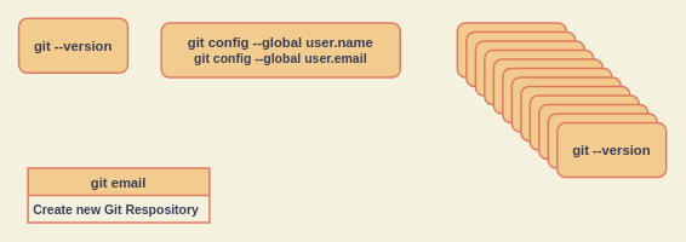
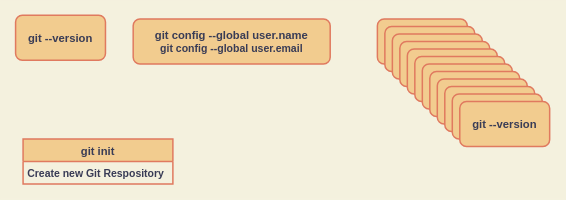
  <mxCell id="0" />
  <mxCell id="1" parent="0" />
  <mxCell id="2" value="&lt;h3&gt;&lt;font style=&quot;font-size: 15px&quot;&gt;git --version&lt;/font&gt;&lt;/h3&gt;" style="rounded=1;whiteSpace=wrap;html=1;fillColor=#F2CC8F;strokeColor=#E07A5F;fontColor=#393C56;strokeWidth=2;shadow=0;glass=0;sketch=0;" vertex="1" parent="1"><mxGeometry x="20" y="20" width="120" height="60" as="geometry" /></mxCell>
  <mxCell id="3" value="&lt;h3&gt;&lt;font style=&quot;font-size: 15px&quot;&gt;git config --global user.name&lt;br&gt;&lt;/font&gt;git config --global user.email&lt;/h3&gt;" style="rounded=1;whiteSpace=wrap;html=1;fillColor=#F2CC8F;strokeColor=#E07A5F;fontColor=#393C56;strokeWidth=2;shadow=0;glass=0;sketch=0;" vertex="1" parent="1"><mxGeometry x="177" y="25" width="263" height="60" as="geometry" /></mxCell>
  <mxCell id="4" value="&lt;h3&gt;&lt;font style=&quot;font-size: 15px&quot;&gt;git --version&lt;/font&gt;&lt;/h3&gt;" style="rounded=1;whiteSpace=wrap;html=1;fillColor=#F2CC8F;strokeColor=#E07A5F;fontColor=#393C56;strokeWidth=2;shadow=0;glass=0;sketch=0;" vertex="1" parent="1"><mxGeometry x="503" y="25" width="120" height="60" as="geometry" /></mxCell>
  <mxCell id="5" value="&lt;h3&gt;&lt;font style=&quot;font-size: 15px&quot;&gt;git --version&lt;/font&gt;&lt;/h3&gt;" style="rounded=1;whiteSpace=wrap;html=1;fillColor=#F2CC8F;strokeColor=#E07A5F;fontColor=#393C56;strokeWidth=2;shadow=0;glass=0;sketch=0;" vertex="1" parent="1"><mxGeometry x="513" y="35" width="120" height="60" as="geometry" /></mxCell>
  <mxCell id="6" value="&lt;h3&gt;&lt;font style=&quot;font-size: 15px&quot;&gt;git --version&lt;/font&gt;&lt;/h3&gt;" style="rounded=1;whiteSpace=wrap;html=1;fillColor=#F2CC8F;strokeColor=#E07A5F;fontColor=#393C56;strokeWidth=2;shadow=0;glass=0;sketch=0;" vertex="1" parent="1"><mxGeometry x="523" y="45" width="120" height="60" as="geometry" /></mxCell>
  <mxCell id="7" value="&lt;h3&gt;&lt;font style=&quot;font-size: 15px&quot;&gt;git --version&lt;/font&gt;&lt;/h3&gt;" style="rounded=1;whiteSpace=wrap;html=1;fillColor=#F2CC8F;strokeColor=#E07A5F;fontColor=#393C56;strokeWidth=2;shadow=0;glass=0;sketch=0;" vertex="1" parent="1"><mxGeometry x="533" y="55" width="120" height="60" as="geometry" /></mxCell>
  <mxCell id="8" value="&lt;h3&gt;&lt;font style=&quot;font-size: 15px&quot;&gt;git --version&lt;/font&gt;&lt;/h3&gt;" style="rounded=1;whiteSpace=wrap;html=1;fillColor=#F2CC8F;strokeColor=#E07A5F;fontColor=#393C56;strokeWidth=2;shadow=0;glass=0;sketch=0;" vertex="1" parent="1"><mxGeometry x="543" y="65" width="120" height="60" as="geometry" /></mxCell>
  <mxCell id="9" value="&lt;h3&gt;&lt;font style=&quot;font-size: 15px&quot;&gt;git --version&lt;/font&gt;&lt;/h3&gt;" style="rounded=1;whiteSpace=wrap;html=1;fillColor=#F2CC8F;strokeColor=#E07A5F;fontColor=#393C56;strokeWidth=2;shadow=0;glass=0;sketch=0;" vertex="1" parent="1"><mxGeometry x="553" y="75" width="120" height="60" as="geometry" /></mxCell>
  <mxCell id="10" value="&lt;h3&gt;&lt;font style=&quot;font-size: 15px&quot;&gt;git --version&lt;/font&gt;&lt;/h3&gt;" style="rounded=1;whiteSpace=wrap;html=1;fillColor=#F2CC8F;strokeColor=#E07A5F;fontColor=#393C56;strokeWidth=2;shadow=0;glass=0;sketch=0;" vertex="1" parent="1"><mxGeometry x="563" y="85" width="120" height="60" as="geometry" /></mxCell>
  <mxCell id="11" value="&lt;h3&gt;&lt;font style=&quot;font-size: 15px&quot;&gt;git --version&lt;/font&gt;&lt;/h3&gt;" style="rounded=1;whiteSpace=wrap;html=1;fillColor=#F2CC8F;strokeColor=#E07A5F;fontColor=#393C56;strokeWidth=2;shadow=0;glass=0;sketch=0;" vertex="1" parent="1"><mxGeometry x="573" y="95" width="120" height="60" as="geometry" /></mxCell>
  <mxCell id="12" value="&lt;h3&gt;&lt;font style=&quot;font-size: 15px&quot;&gt;git --version&lt;/font&gt;&lt;/h3&gt;" style="rounded=1;whiteSpace=wrap;html=1;fillColor=#F2CC8F;strokeColor=#E07A5F;fontColor=#393C56;strokeWidth=2;shadow=0;glass=0;sketch=0;" vertex="1" parent="1"><mxGeometry x="583" y="105" width="120" height="60" as="geometry" /></mxCell>
  <mxCell id="13" value="&lt;h3&gt;&lt;font style=&quot;font-size: 15px&quot;&gt;git --version&lt;/font&gt;&lt;/h3&gt;" style="rounded=1;whiteSpace=wrap;html=1;fillColor=#F2CC8F;strokeColor=#E07A5F;fontColor=#393C56;strokeWidth=2;shadow=0;glass=0;sketch=0;" vertex="1" parent="1"><mxGeometry x="593" y="115" width="120" height="60" as="geometry" /></mxCell>
  <mxCell id="14" value="&lt;h3&gt;&lt;font style=&quot;font-size: 15px&quot;&gt;git --version&lt;/font&gt;&lt;/h3&gt;" style="rounded=1;whiteSpace=wrap;html=1;fillColor=#F2CC8F;strokeColor=#E07A5F;fontColor=#393C56;strokeWidth=2;shadow=0;glass=0;sketch=0;" vertex="1" parent="1"><mxGeometry x="603" y="125" width="120" height="60" as="geometry" /></mxCell>
  <mxCell id="15" value="&lt;h3&gt;&lt;font style=&quot;font-size: 15px&quot;&gt;git --version&lt;/font&gt;&lt;/h3&gt;" style="rounded=1;whiteSpace=wrap;html=1;fillColor=#F2CC8F;strokeColor=#E07A5F;fontColor=#393C56;strokeWidth=2;shadow=0;glass=0;sketch=0;" vertex="1" parent="1"><mxGeometry x="613" y="135" width="120" height="60" as="geometry" /></mxCell>
- <mxCell id="16" value="git email" style="swimlane;fontStyle=1;childLayout=stackLayout;horizontal=1;startSize=30;horizontalStack=0;resizeParent=1;resizeParentMax=0;resizeLast=0;collapsible=1;marginBottom=0;rounded=0;shadow=0;glass=0;sketch=0;fontColor=#393C56;strokeColor=#E07A5F;strokeWidth=2;fillColor=#F2CC8F;fontSize=15;" vertex="1" parent="1"><mxGeometry x="30" y="185" width="200" height="60" as="geometry" /></mxCell>
+ <mxCell id="16" value="git init" style="swimlane;fontStyle=1;childLayout=stackLayout;horizontal=1;startSize=30;horizontalStack=0;resizeParent=1;resizeParentMax=0;resizeLast=0;collapsible=1;marginBottom=0;rounded=0;shadow=0;glass=0;sketch=0;fontColor=#393C56;strokeColor=#E07A5F;strokeWidth=2;fillColor=#F2CC8F;fontSize=15;" vertex="1" parent="1"><mxGeometry x="30" y="185" width="200" height="60" as="geometry" /></mxCell>
  <mxCell id="17" value="Create new Git Respository" style="text;strokeColor=none;fillColor=none;align=left;verticalAlign=middle;spacingLeft=4;spacingRight=4;overflow=hidden;points=[[0,0.5],[1,0.5]];portConstraint=eastwest;rotatable=0;rounded=0;shadow=0;glass=0;sketch=0;fontColor=#393C56;fontSize=14;fontStyle=1" vertex="1" parent="16"><mxGeometry y="30" width="200" height="30" as="geometry" /></mxCell>
